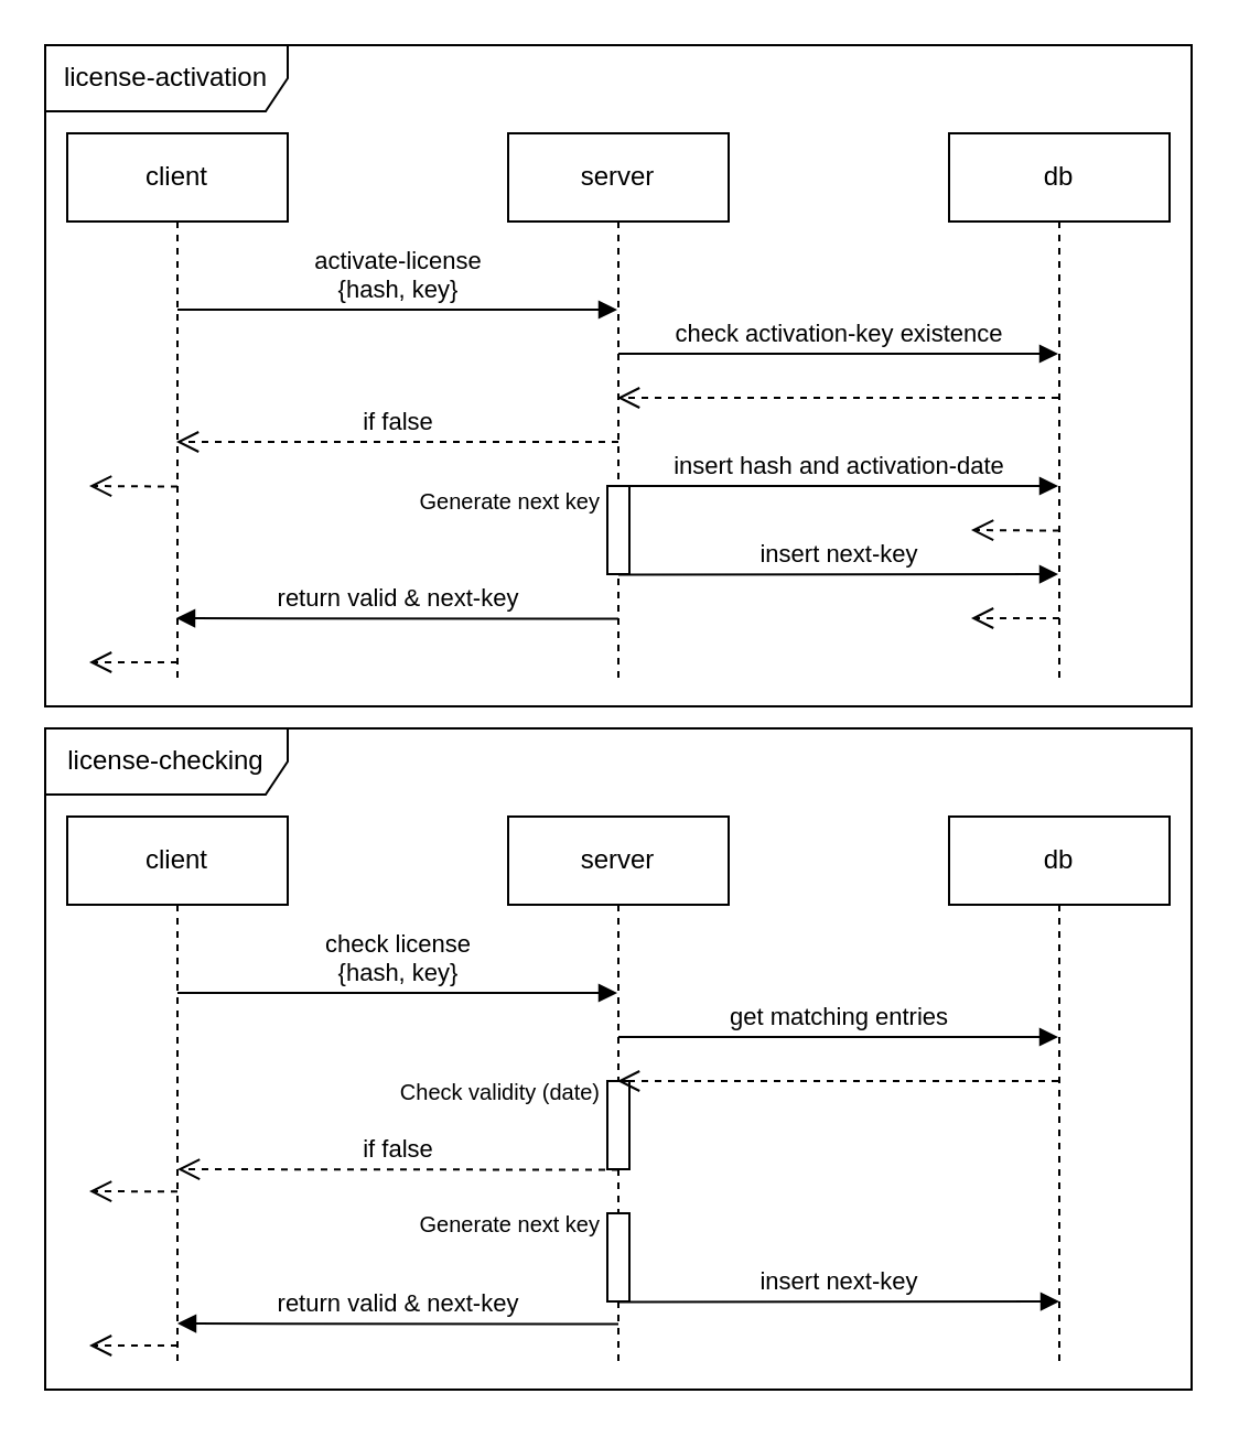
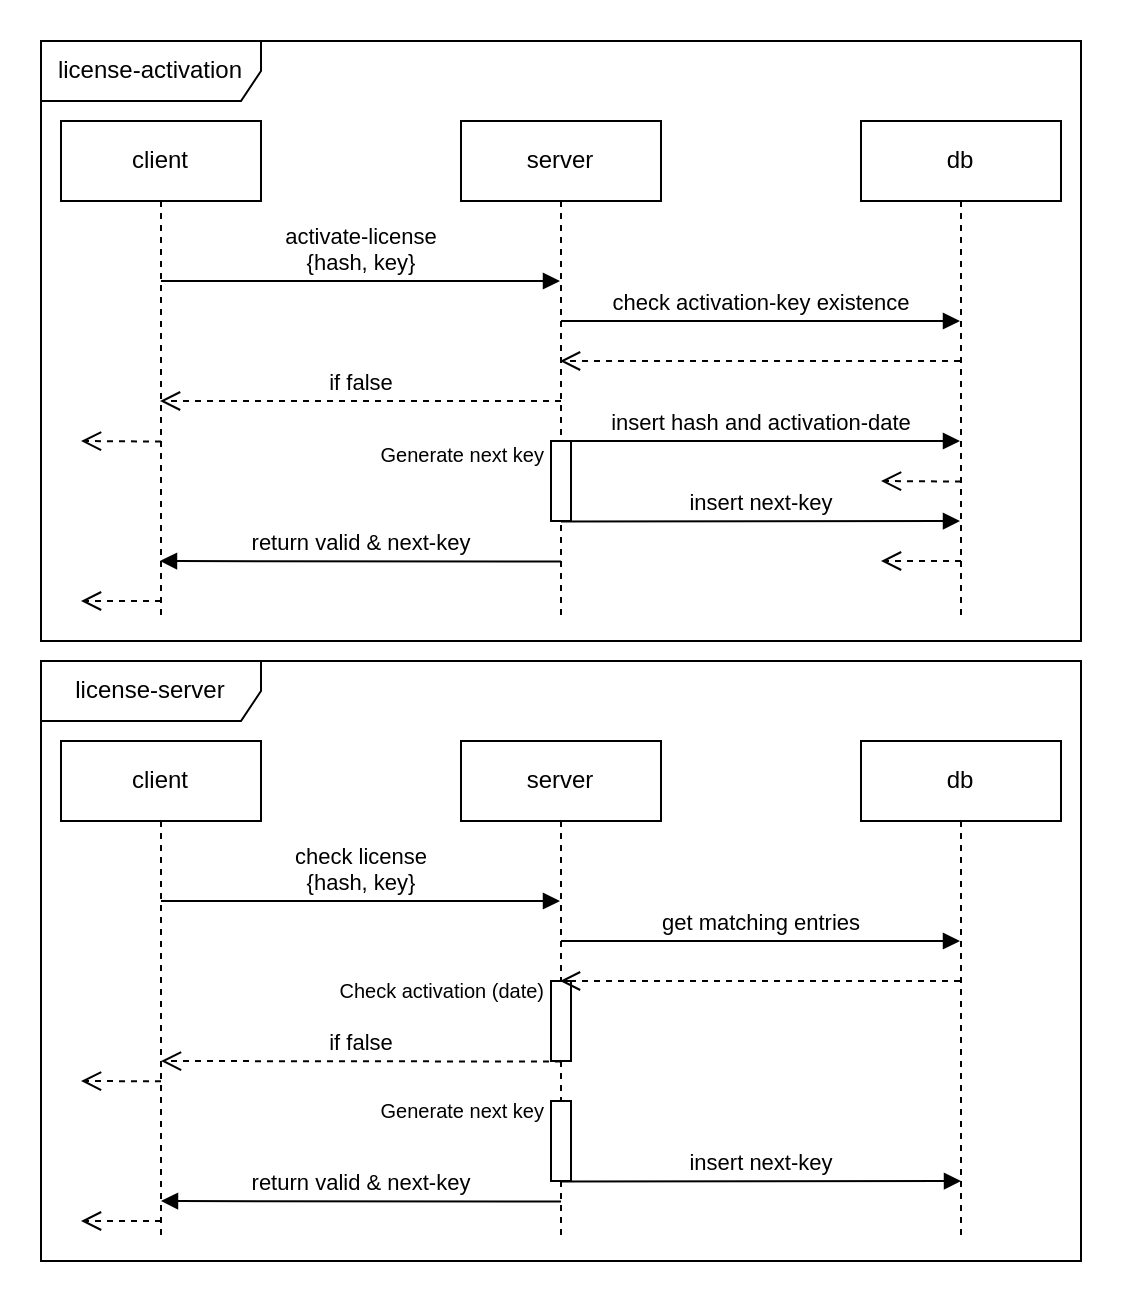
  <mxCell id="0" />
  <mxCell id="1" parent="0" />
  <mxCell id="2" value="client" style="shape=umlLifeline;perimeter=lifelinePerimeter;whiteSpace=wrap;html=1;container=1;dropTarget=0;collapsible=0;recursiveResize=0;outlineConnect=0;portConstraint=eastwest;newEdgeStyle={&quot;edgeStyle&quot;:&quot;elbowEdgeStyle&quot;,&quot;elbow&quot;:&quot;vertical&quot;,&quot;curved&quot;:0,&quot;rounded&quot;:0};" vertex="1" parent="1"><mxGeometry x="30" y="60" width="100" height="250" as="geometry" /></mxCell>
  <mxCell id="3" value="license-activation" style="shape=umlFrame;whiteSpace=wrap;html=1;pointerEvents=0;width=110;height=30;" vertex="1" parent="1"><mxGeometry x="20" y="20" width="520" height="300" as="geometry" /></mxCell>
  <mxCell id="4" value="server" style="shape=umlLifeline;perimeter=lifelinePerimeter;whiteSpace=wrap;html=1;container=1;dropTarget=0;collapsible=0;recursiveResize=0;outlineConnect=0;portConstraint=eastwest;newEdgeStyle={&quot;edgeStyle&quot;:&quot;elbowEdgeStyle&quot;,&quot;elbow&quot;:&quot;vertical&quot;,&quot;curved&quot;:0,&quot;rounded&quot;:0};" vertex="1" parent="1"><mxGeometry x="230" y="60" width="100" height="250" as="geometry" /></mxCell>
  <mxCell id="5" value="" style="html=1;points=[];perimeter=orthogonalPerimeter;outlineConnect=0;targetShapes=umlLifeline;portConstraint=eastwest;newEdgeStyle={&quot;edgeStyle&quot;:&quot;elbowEdgeStyle&quot;,&quot;elbow&quot;:&quot;vertical&quot;,&quot;curved&quot;:0,&quot;rounded&quot;:0};" vertex="1" parent="4"><mxGeometry x="45" y="160" width="10" height="40" as="geometry" /></mxCell>
  <mxCell id="6" value="db" style="shape=umlLifeline;perimeter=lifelinePerimeter;whiteSpace=wrap;html=1;container=1;dropTarget=0;collapsible=0;recursiveResize=0;outlineConnect=0;portConstraint=eastwest;newEdgeStyle={&quot;edgeStyle&quot;:&quot;elbowEdgeStyle&quot;,&quot;elbow&quot;:&quot;vertical&quot;,&quot;curved&quot;:0,&quot;rounded&quot;:0};" vertex="1" parent="1"><mxGeometry x="430" y="60" width="100" height="250" as="geometry" /></mxCell>
  <mxCell id="7" value="activate-license&lt;br&gt;{hash, key}" style="html=1;verticalAlign=bottom;endArrow=block;edgeStyle=elbowEdgeStyle;elbow=vertical;curved=0;rounded=0;" edge="1" parent="1" target="4"><mxGeometry width="80" relative="1" as="geometry"><mxPoint x="80" y="140" as="sourcePoint" /><mxPoint x="160" y="140" as="targetPoint" /></mxGeometry></mxCell>
  <mxCell id="8" value="check activation-key existence" style="html=1;verticalAlign=bottom;endArrow=block;edgeStyle=elbowEdgeStyle;elbow=vertical;curved=0;rounded=0;" edge="1" parent="1" target="6"><mxGeometry width="80" relative="1" as="geometry"><mxPoint x="280" y="160" as="sourcePoint" /><mxPoint x="360" y="160" as="targetPoint" /></mxGeometry></mxCell>
  <mxCell id="9" value="" style="html=1;verticalAlign=bottom;endArrow=open;dashed=1;endSize=8;edgeStyle=elbowEdgeStyle;elbow=vertical;curved=0;rounded=0;" edge="1" parent="1"><mxGeometry relative="1" as="geometry"><mxPoint x="479.5" y="180" as="sourcePoint" /><mxPoint x="279.5" y="180" as="targetPoint" /></mxGeometry></mxCell>
  <mxCell id="10" value="if false" style="html=1;verticalAlign=bottom;endArrow=open;dashed=1;endSize=8;edgeStyle=elbowEdgeStyle;elbow=vertical;curved=0;rounded=0;" edge="1" parent="1" target="2"><mxGeometry relative="1" as="geometry"><mxPoint x="280" y="200" as="sourcePoint" /><mxPoint x="200" y="200" as="targetPoint" /></mxGeometry></mxCell>
  <mxCell id="11" value="insert hash and activation-date" style="html=1;verticalAlign=bottom;endArrow=block;edgeStyle=elbowEdgeStyle;elbow=vertical;curved=0;rounded=0;" edge="1" parent="1" target="6"><mxGeometry width="80" relative="1" as="geometry"><mxPoint x="280" y="220" as="sourcePoint" /><mxPoint x="360" y="220" as="targetPoint" /></mxGeometry></mxCell>
  <mxCell id="12" value="" style="html=1;verticalAlign=bottom;endArrow=open;dashed=1;endSize=8;edgeStyle=elbowEdgeStyle;elbow=vertical;curved=0;rounded=0;" edge="1" parent="1"><mxGeometry relative="1" as="geometry"><mxPoint x="480" y="280" as="sourcePoint" /><mxPoint x="440" y="280" as="targetPoint" /></mxGeometry></mxCell>
  <mxCell id="13" value="" style="html=1;verticalAlign=bottom;endArrow=open;dashed=1;endSize=8;edgeStyle=elbowEdgeStyle;elbow=vertical;curved=0;rounded=0;" edge="1" parent="1"><mxGeometry relative="1" as="geometry"><mxPoint x="480" y="240.28" as="sourcePoint" /><mxPoint x="440" y="240.28" as="targetPoint" /></mxGeometry></mxCell>
  <mxCell id="14" value="&lt;font style=&quot;font-size: 10px;&quot;&gt;Generate next key&lt;/font&gt;" style="text;html=1;align=right;verticalAlign=middle;resizable=0;points=[];autosize=1;strokeColor=none;fillColor=none;" vertex="1" parent="1"><mxGeometry x="163" y="212" width="110" height="30" as="geometry" /></mxCell>
  <mxCell id="15" value="insert next-key" style="html=1;verticalAlign=bottom;endArrow=block;edgeStyle=elbowEdgeStyle;elbow=vertical;curved=0;rounded=0;" edge="1" parent="1" target="6"><mxGeometry width="80" relative="1" as="geometry"><mxPoint x="280" y="260.28" as="sourcePoint" /><mxPoint x="360" y="260.28" as="targetPoint" /></mxGeometry></mxCell>
  <mxCell id="16" value="" style="html=1;verticalAlign=bottom;endArrow=open;dashed=1;endSize=8;edgeStyle=elbowEdgeStyle;elbow=vertical;curved=0;rounded=0;" edge="1" parent="1"><mxGeometry relative="1" as="geometry"><mxPoint x="80" y="220.28" as="sourcePoint" /><mxPoint x="40" y="220.28" as="targetPoint" /></mxGeometry></mxCell>
  <mxCell id="17" value="return valid &amp;amp; next-key" style="html=1;verticalAlign=bottom;endArrow=block;edgeStyle=elbowEdgeStyle;elbow=vertical;curved=0;rounded=0;" edge="1" parent="1" target="2"><mxGeometry width="80" relative="1" as="geometry"><mxPoint x="280" y="280.28" as="sourcePoint" /><mxPoint x="360" y="280.28" as="targetPoint" /></mxGeometry></mxCell>
  <mxCell id="18" value="" style="html=1;verticalAlign=bottom;endArrow=open;dashed=1;endSize=8;edgeStyle=elbowEdgeStyle;elbow=vertical;curved=0;rounded=0;" edge="1" parent="1"><mxGeometry relative="1" as="geometry"><mxPoint x="80" y="300" as="sourcePoint" /><mxPoint x="40" y="300" as="targetPoint" /></mxGeometry></mxCell>
  <mxCell id="19" value="client" style="shape=umlLifeline;perimeter=lifelinePerimeter;whiteSpace=wrap;html=1;container=1;dropTarget=0;collapsible=0;recursiveResize=0;outlineConnect=0;portConstraint=eastwest;newEdgeStyle={&quot;edgeStyle&quot;:&quot;elbowEdgeStyle&quot;,&quot;elbow&quot;:&quot;vertical&quot;,&quot;curved&quot;:0,&quot;rounded&quot;:0};" vertex="1" parent="1"><mxGeometry x="30" y="370" width="100" height="250" as="geometry" /></mxCell>
  <mxCell id="20" value="server" style="shape=umlLifeline;perimeter=lifelinePerimeter;whiteSpace=wrap;html=1;container=1;dropTarget=0;collapsible=0;recursiveResize=0;outlineConnect=0;portConstraint=eastwest;newEdgeStyle={&quot;edgeStyle&quot;:&quot;elbowEdgeStyle&quot;,&quot;elbow&quot;:&quot;vertical&quot;,&quot;curved&quot;:0,&quot;rounded&quot;:0};" vertex="1" parent="1"><mxGeometry x="230" y="370" width="100" height="250" as="geometry" /></mxCell>
  <mxCell id="21" value="" style="html=1;points=[];perimeter=orthogonalPerimeter;outlineConnect=0;targetShapes=umlLifeline;portConstraint=eastwest;newEdgeStyle={&quot;edgeStyle&quot;:&quot;elbowEdgeStyle&quot;,&quot;elbow&quot;:&quot;vertical&quot;,&quot;curved&quot;:0,&quot;rounded&quot;:0};" vertex="1" parent="20"><mxGeometry x="45" y="180" width="10" height="40" as="geometry" /></mxCell>
  <mxCell id="22" value="" style="html=1;points=[];perimeter=orthogonalPerimeter;outlineConnect=0;targetShapes=umlLifeline;portConstraint=eastwest;newEdgeStyle={&quot;edgeStyle&quot;:&quot;elbowEdgeStyle&quot;,&quot;elbow&quot;:&quot;vertical&quot;,&quot;curved&quot;:0,&quot;rounded&quot;:0};" vertex="1" parent="20"><mxGeometry x="45" y="120" width="10" height="40" as="geometry" /></mxCell>
  <mxCell id="23" value="db" style="shape=umlLifeline;perimeter=lifelinePerimeter;whiteSpace=wrap;html=1;container=1;dropTarget=0;collapsible=0;recursiveResize=0;outlineConnect=0;portConstraint=eastwest;newEdgeStyle={&quot;edgeStyle&quot;:&quot;elbowEdgeStyle&quot;,&quot;elbow&quot;:&quot;vertical&quot;,&quot;curved&quot;:0,&quot;rounded&quot;:0};" vertex="1" parent="1"><mxGeometry x="430" y="370" width="100" height="250" as="geometry" /></mxCell>
  <mxCell id="24" value="check license&lt;br&gt;{hash, key}" style="html=1;verticalAlign=bottom;endArrow=block;edgeStyle=elbowEdgeStyle;elbow=vertical;curved=0;rounded=0;" edge="1" parent="1" target="20"><mxGeometry width="80" relative="1" as="geometry"><mxPoint x="80" y="450" as="sourcePoint" /><mxPoint x="160" y="450" as="targetPoint" /></mxGeometry></mxCell>
  <mxCell id="25" value="get matching entries" style="html=1;verticalAlign=bottom;endArrow=block;edgeStyle=elbowEdgeStyle;elbow=vertical;curved=0;rounded=0;" edge="1" parent="1" target="23"><mxGeometry width="80" relative="1" as="geometry"><mxPoint x="280" y="470" as="sourcePoint" /><mxPoint x="360" y="470" as="targetPoint" /></mxGeometry></mxCell>
  <mxCell id="26" value="" style="html=1;verticalAlign=bottom;endArrow=open;dashed=1;endSize=8;edgeStyle=elbowEdgeStyle;elbow=vertical;curved=0;rounded=0;" edge="1" parent="1"><mxGeometry relative="1" as="geometry"><mxPoint x="479.5" y="490" as="sourcePoint" /><mxPoint x="279.5" y="490" as="targetPoint" /></mxGeometry></mxCell>
  <mxCell id="27" value="&lt;font style=&quot;font-size: 10px;&quot;&gt;Generate next key&lt;/font&gt;" style="text;html=1;align=right;verticalAlign=middle;resizable=0;points=[];autosize=1;strokeColor=none;fillColor=none;" vertex="1" parent="1"><mxGeometry x="163" y="540" width="110" height="30" as="geometry" /></mxCell>
  <mxCell id="28" value="" style="html=1;verticalAlign=bottom;endArrow=open;dashed=1;endSize=8;edgeStyle=elbowEdgeStyle;elbow=vertical;curved=0;rounded=0;" edge="1" parent="1"><mxGeometry relative="1" as="geometry"><mxPoint x="80" y="610" as="sourcePoint" /><mxPoint x="40" y="610" as="targetPoint" /></mxGeometry></mxCell>
- <mxCell id="29" value="license-checking" style="shape=umlFrame;whiteSpace=wrap;html=1;pointerEvents=0;width=110;height=30;" vertex="1" parent="1"><mxGeometry x="20" y="330" width="520" height="300" as="geometry" /></mxCell>
+ <mxCell id="29" value="license-server" style="shape=umlFrame;whiteSpace=wrap;html=1;pointerEvents=0;width=110;height=30;" vertex="1" parent="1"><mxGeometry x="20" y="330" width="520" height="300" as="geometry" /></mxCell>
  <mxCell id="30" value="if false" style="html=1;verticalAlign=bottom;endArrow=open;dashed=1;endSize=8;edgeStyle=elbowEdgeStyle;elbow=vertical;curved=0;rounded=0;" edge="1" parent="1"><mxGeometry relative="1" as="geometry"><mxPoint x="280" y="530.28" as="sourcePoint" /><mxPoint x="80" y="530.28" as="targetPoint" /></mxGeometry></mxCell>
  <mxCell id="31" value="" style="html=1;verticalAlign=bottom;endArrow=open;dashed=1;endSize=8;edgeStyle=elbowEdgeStyle;elbow=vertical;curved=0;rounded=0;" edge="1" parent="1"><mxGeometry relative="1" as="geometry"><mxPoint x="80" y="540.14" as="sourcePoint" /><mxPoint x="40" y="540.14" as="targetPoint" /></mxGeometry></mxCell>
- <mxCell id="32" value="&lt;font style=&quot;font-size: 10px;&quot;&gt;Check validity (date)&lt;/font&gt;" style="text;html=1;align=right;verticalAlign=middle;resizable=0;points=[];autosize=1;strokeColor=none;fillColor=none;" vertex="1" parent="1"><mxGeometry x="163" y="480" width="110" height="30" as="geometry" /></mxCell>
+ <mxCell id="32" value="&lt;font style=&quot;font-size: 10px;&quot;&gt;Check activation (date)&lt;/font&gt;" style="text;html=1;align=right;verticalAlign=middle;resizable=0;points=[];autosize=1;strokeColor=none;fillColor=none;" vertex="1" parent="1"><mxGeometry x="163" y="480" width="110" height="30" as="geometry" /></mxCell>
  <mxCell id="33" value="insert next-key" style="html=1;verticalAlign=bottom;endArrow=block;edgeStyle=elbowEdgeStyle;elbow=vertical;curved=0;rounded=0;" edge="1" parent="1"><mxGeometry width="80" relative="1" as="geometry"><mxPoint x="280" y="590.28" as="sourcePoint" /><mxPoint x="480" y="590" as="targetPoint" /></mxGeometry></mxCell>
  <mxCell id="34" value="return valid &amp;amp; next-key" style="html=1;verticalAlign=bottom;endArrow=block;edgeStyle=elbowEdgeStyle;elbow=vertical;curved=0;rounded=0;" edge="1" parent="1"><mxGeometry width="80" relative="1" as="geometry"><mxPoint x="280" y="600.28" as="sourcePoint" /><mxPoint x="80" y="600" as="targetPoint" /></mxGeometry></mxCell>
